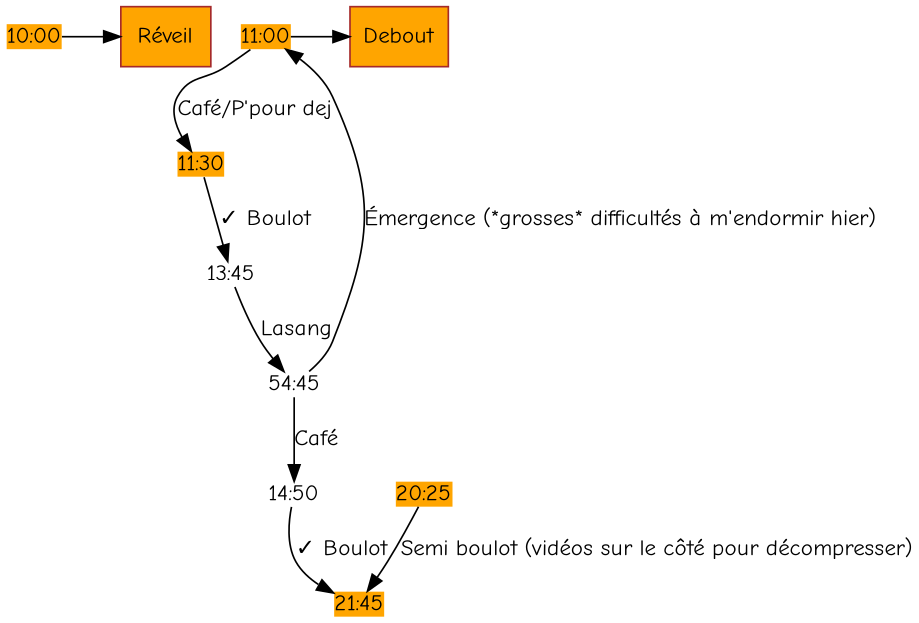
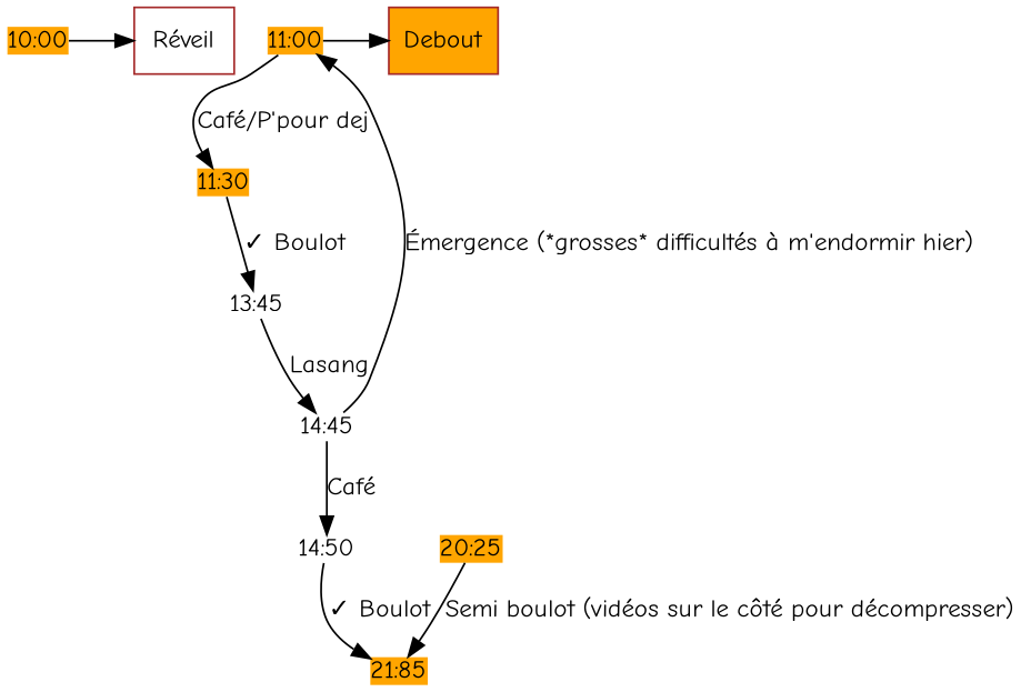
  digraph {
    fontname="Comic Neue"
    node [color=brown fillcolor=orange fontname="Comic Neue" shape=plain style=filled]
    edge [fontname="Comic Neue"]
    "10:00"
-   "Réveil" [shape=box]
+   "Réveil" [fillcolor=white shape=box]
    "11:00"
    Debout [shape=box]
    "11:30" [color=darkorange]
    "13:45" [color=darkorange fillcolor=white]
-   "14:45" [color=darkorange fillcolor=white label="54:45"]
+   "14:45" [color=darkorange fillcolor=white]
    "14:50" [fillcolor=white]
-   "21:45"
+   "21:45" [label="21:85"]
    "20:25" [color=darkorange]
    subgraph sub_1 {
      rank=same
      "10:00"
      "Réveil"
    }
    subgraph sub_2 {
      rank=same
      "11:00"
      Debout
    }
    "10:00" -> "Réveil"
    "11:00" -> Debout
    "11:00" -> "11:30" [label="Café/P'pour dej"]
    "11:30" -> "13:45" [label="✓ Boulot"]
    "13:45" -> "14:45" [label=Lasang]
    "14:45" -> "11:00" [label="Émergence (*grosses* difficultés à m'endormir hier)"]
    "14:45" -> "14:50" [label="Café"]
    "14:50" -> "21:45" [label="✓ Boulot"]
    "20:25" -> "21:45" [label="Semi boulot (vidéos sur le côté pour décompresser)"]
  }
